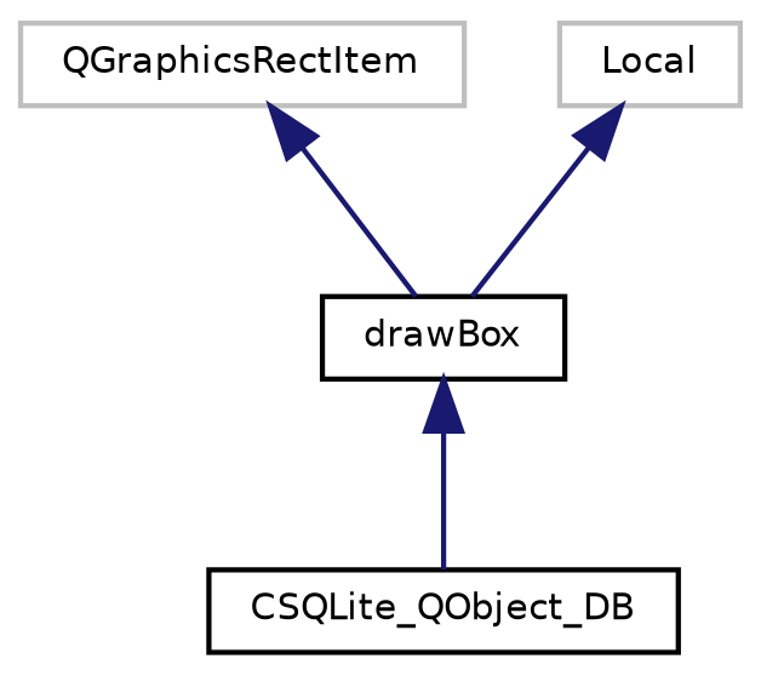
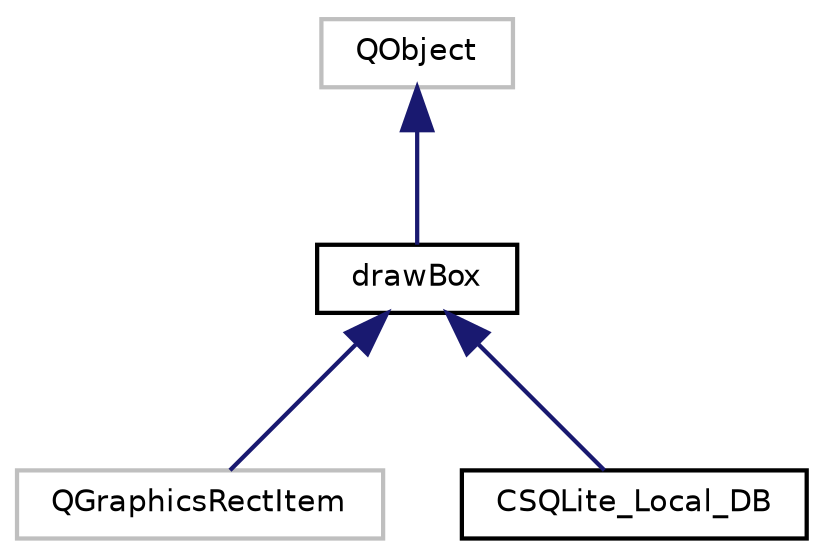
  digraph {
    rankdir=TB
    node [color=grey75 fontname=Helvetica fontsize=7 shape=record]
    edge [color=midnightblue dir=back fontname=Helvetica fontsize=7 labelfontname=Helvetica labelfontsize=7 style=solid]
    n1 [height=0.2 label=QGraphicsRectItem width=0.4]
    n2 [color=black height=0.2 label=drawBox width=0.4]
-   n3 [color=black height=0.2 label=CSQLite_QObject_DB width=0.4]
-   n4 [height=0.2 label=Local width=0.4]
-   n1 -> n2
+   n3 [color=black height=0.2 label=CSQLite_Local_DB width=0.4]
+   n4 [height=0.2 label=QObject width=0.4]
+   n2 -> n1
    n2 -> n3
    n4 -> n2
  }
